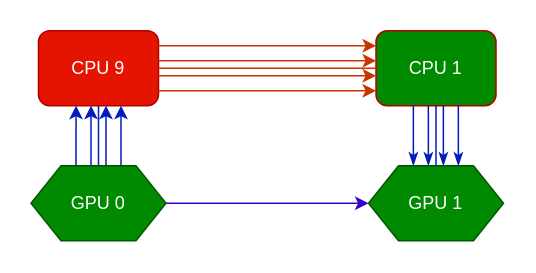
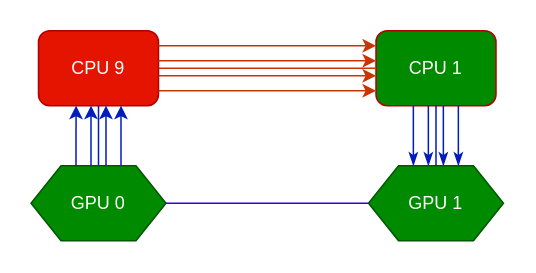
  <mxCell id="0" />
  <mxCell id="1" parent="0" />
  <mxCell id="2" value="&lt;div&gt;CPU 9&lt;/div&gt;" style="rounded=1;whiteSpace=wrap;html=1;fillColor=#e51400;fontColor=#ffffff;strokeColor=#B20000;" vertex="1" parent="1"><mxGeometry x="25" y="20" width="80" height="50" as="geometry" /></mxCell>
  <mxCell id="3" value="GPU 0" style="shape=hexagon;perimeter=hexagonPerimeter2;whiteSpace=wrap;html=1;fixedSize=1;fillColor=#008a00;fontColor=#ffffff;strokeColor=#005700;" vertex="1" parent="1"><mxGeometry x="20" y="110" width="90" height="50" as="geometry" /></mxCell>
  <mxCell id="4" value="GPU 1" style="shape=hexagon;perimeter=hexagonPerimeter2;whiteSpace=wrap;html=1;fixedSize=1;fillColor=#008a00;fontColor=#ffffff;strokeColor=#005700;" vertex="1" parent="1"><mxGeometry x="245" y="110" width="90" height="50" as="geometry" /></mxCell>
  <mxCell id="5" value="&lt;div&gt;CPU 1&lt;/div&gt;" style="rounded=1;whiteSpace=wrap;html=1;fillColor=#008a00;fontColor=#ffffff;strokeColor=#B20000;" vertex="1" parent="1"><mxGeometry x="250" y="20" width="80" height="50" as="geometry" /></mxCell>
  <mxCell id="6" value="" style="endArrow=classic;html=1;rounded=0;entryX=0.313;entryY=1;entryDx=0;entryDy=0;entryPerimeter=0;fillColor=#0050ef;strokeColor=#001DBC;" edge="1" parent="1" target="2"><mxGeometry width="50" height="50" relative="1" as="geometry"><mxPoint x="50" y="110" as="sourcePoint" /><mxPoint x="100" y="60" as="targetPoint" /></mxGeometry></mxCell>
  <mxCell id="7" value="" style="endArrow=classic;html=1;rounded=0;entryX=0.313;entryY=1;entryDx=0;entryDy=0;entryPerimeter=0;fillColor=#0050ef;strokeColor=#001DBC;" edge="1" parent="1"><mxGeometry width="50" height="50" relative="1" as="geometry"><mxPoint x="60" y="110" as="sourcePoint" /><mxPoint x="60" y="70" as="targetPoint" /></mxGeometry></mxCell>
  <mxCell id="8" value="" style="endArrow=classic;html=1;rounded=0;entryX=0.313;entryY=1;entryDx=0;entryDy=0;entryPerimeter=0;fillColor=#0050ef;strokeColor=#001DBC;" edge="1" parent="1"><mxGeometry width="50" height="50" relative="1" as="geometry"><mxPoint x="70" y="110" as="sourcePoint" /><mxPoint x="70" y="70" as="targetPoint" /></mxGeometry></mxCell>
  <mxCell id="9" value="" style="endArrow=classic;html=1;rounded=0;entryX=0.313;entryY=1;entryDx=0;entryDy=0;entryPerimeter=0;fillColor=#0050ef;strokeColor=#001DBC;" edge="1" parent="1"><mxGeometry width="50" height="50" relative="1" as="geometry"><mxPoint x="80" y="110" as="sourcePoint" /><mxPoint x="80" y="70" as="targetPoint" /></mxGeometry></mxCell>
  <mxCell id="10" value="" style="endArrow=classic;html=1;rounded=0;entryX=0;entryY=0.2;entryDx=0;entryDy=0;entryPerimeter=0;fillColor=#fa6800;strokeColor=#C73500;" edge="1" parent="1" target="5"><mxGeometry width="50" height="50" relative="1" as="geometry"><mxPoint x="105" y="30" as="sourcePoint" /><mxPoint x="105" y="-10" as="targetPoint" /></mxGeometry></mxCell>
  <mxCell id="11" value="" style="endArrow=classic;html=1;rounded=0;entryX=0;entryY=0.2;entryDx=0;entryDy=0;entryPerimeter=0;fillColor=#fa6800;strokeColor=#C73500;" edge="1" parent="1"><mxGeometry width="50" height="50" relative="1" as="geometry"><mxPoint x="105" y="40" as="sourcePoint" /><mxPoint x="250" y="40" as="targetPoint" /></mxGeometry></mxCell>
  <mxCell id="12" value="" style="endArrow=classic;html=1;rounded=0;entryX=0;entryY=0.2;entryDx=0;entryDy=0;entryPerimeter=0;fillColor=#fa6800;strokeColor=#C73500;" edge="1" parent="1"><mxGeometry width="50" height="50" relative="1" as="geometry"><mxPoint x="105" y="50" as="sourcePoint" /><mxPoint x="250" y="50" as="targetPoint" /></mxGeometry></mxCell>
  <mxCell id="13" value="" style="endArrow=classic;html=1;rounded=0;entryX=0;entryY=0.2;entryDx=0;entryDy=0;entryPerimeter=0;fillColor=#fa6800;strokeColor=#C73500;" edge="1" parent="1"><mxGeometry width="50" height="50" relative="1" as="geometry"><mxPoint x="105" y="60" as="sourcePoint" /><mxPoint x="250" y="60" as="targetPoint" /></mxGeometry></mxCell>
  <mxCell id="14" value="" style="endArrow=none;html=1;rounded=0;entryX=0.313;entryY=1;entryDx=0;entryDy=0;entryPerimeter=0;startArrow=classicThin;startFill=1;fillColor=#0050ef;strokeColor=#001DBC;" edge="1" parent="1"><mxGeometry width="50" height="50" relative="1" as="geometry"><mxPoint x="274.9" y="110" as="sourcePoint" /><mxPoint x="274.9" y="70" as="targetPoint" /></mxGeometry></mxCell>
  <mxCell id="15" value="" style="endArrow=none;html=1;rounded=0;entryX=0.313;entryY=1;entryDx=0;entryDy=0;entryPerimeter=0;startArrow=classicThin;startFill=1;fillColor=#0050ef;strokeColor=#001DBC;" edge="1" parent="1"><mxGeometry width="50" height="50" relative="1" as="geometry"><mxPoint x="284.9" y="110" as="sourcePoint" /><mxPoint x="284.9" y="70" as="targetPoint" /></mxGeometry></mxCell>
  <mxCell id="16" value="" style="endArrow=none;html=1;rounded=0;entryX=0.313;entryY=1;entryDx=0;entryDy=0;entryPerimeter=0;startArrow=classicThin;startFill=1;fillColor=#0050ef;strokeColor=#001DBC;" edge="1" parent="1"><mxGeometry width="50" height="50" relative="1" as="geometry"><mxPoint x="294.9" y="110" as="sourcePoint" /><mxPoint x="294.9" y="70" as="targetPoint" /></mxGeometry></mxCell>
  <mxCell id="17" value="" style="endArrow=none;html=1;rounded=0;entryX=0.313;entryY=1;entryDx=0;entryDy=0;entryPerimeter=0;startArrow=classicThin;startFill=1;fillColor=#0050ef;strokeColor=#001DBC;" edge="1" parent="1"><mxGeometry width="50" height="50" relative="1" as="geometry"><mxPoint x="304.9" y="110" as="sourcePoint" /><mxPoint x="304.9" y="70" as="targetPoint" /></mxGeometry></mxCell>
  <mxCell id="18" value="" style="endArrow=none;html=1;rounded=0;exitX=0.5;exitY=0;exitDx=0;exitDy=0;fillColor=#0050ef;strokeColor=#001DBC;" edge="1" parent="1" source="3"><mxGeometry width="50" height="50" relative="1" as="geometry"><mxPoint x="110" y="80" as="sourcePoint" /><mxPoint x="65" y="70" as="targetPoint" /></mxGeometry></mxCell>
  <mxCell id="19" value="" style="endArrow=none;html=1;rounded=0;exitX=1;exitY=0.5;exitDx=0;exitDy=0;entryX=0;entryY=0.5;entryDx=0;entryDy=0;fillColor=#fa6800;strokeColor=#C73500;" edge="1" parent="1" source="2" target="5"><mxGeometry width="50" height="50" relative="1" as="geometry"><mxPoint x="110" y="80" as="sourcePoint" /><mxPoint x="160" y="30" as="targetPoint" /></mxGeometry></mxCell>
  <mxCell id="20" value="" style="endArrow=none;html=1;rounded=0;entryX=0.5;entryY=1;entryDx=0;entryDy=0;exitX=0.5;exitY=0;exitDx=0;exitDy=0;fillColor=#0050ef;strokeColor=#001DBC;" edge="1" parent="1" source="4" target="5"><mxGeometry width="50" height="50" relative="1" as="geometry"><mxPoint x="110" y="80" as="sourcePoint" /><mxPoint x="160" y="30" as="targetPoint" /></mxGeometry></mxCell>
- <mxCell id="21" value="" style="endArrow=classic;html=1;rounded=0;exitX=1;exitY=0.5;exitDx=0;exitDy=0;entryX=0;entryY=0.5;entryDx=0;entryDy=0;fillColor=#6a00ff;strokeColor=#3700CC;" edge="1" parent="1" source="3" target="4"><mxGeometry width="50" height="50" relative="1" as="geometry"><mxPoint x="110" y="80" as="sourcePoint" /><mxPoint x="160" y="30" as="targetPoint" /></mxGeometry></mxCell>
+ <mxCell id="21" value="" style="endArrow=none;html=1;rounded=0;exitX=1;exitY=0.5;exitDx=0;exitDy=0;entryX=0;entryY=0.5;entryDx=0;entryDy=0;fillColor=#6a00ff;strokeColor=#3700CC;" edge="1" parent="1" source="3" target="4"><mxGeometry width="50" height="50" relative="1" as="geometry"><mxPoint x="110" y="80" as="sourcePoint" /><mxPoint x="160" y="30" as="targetPoint" /></mxGeometry></mxCell>
